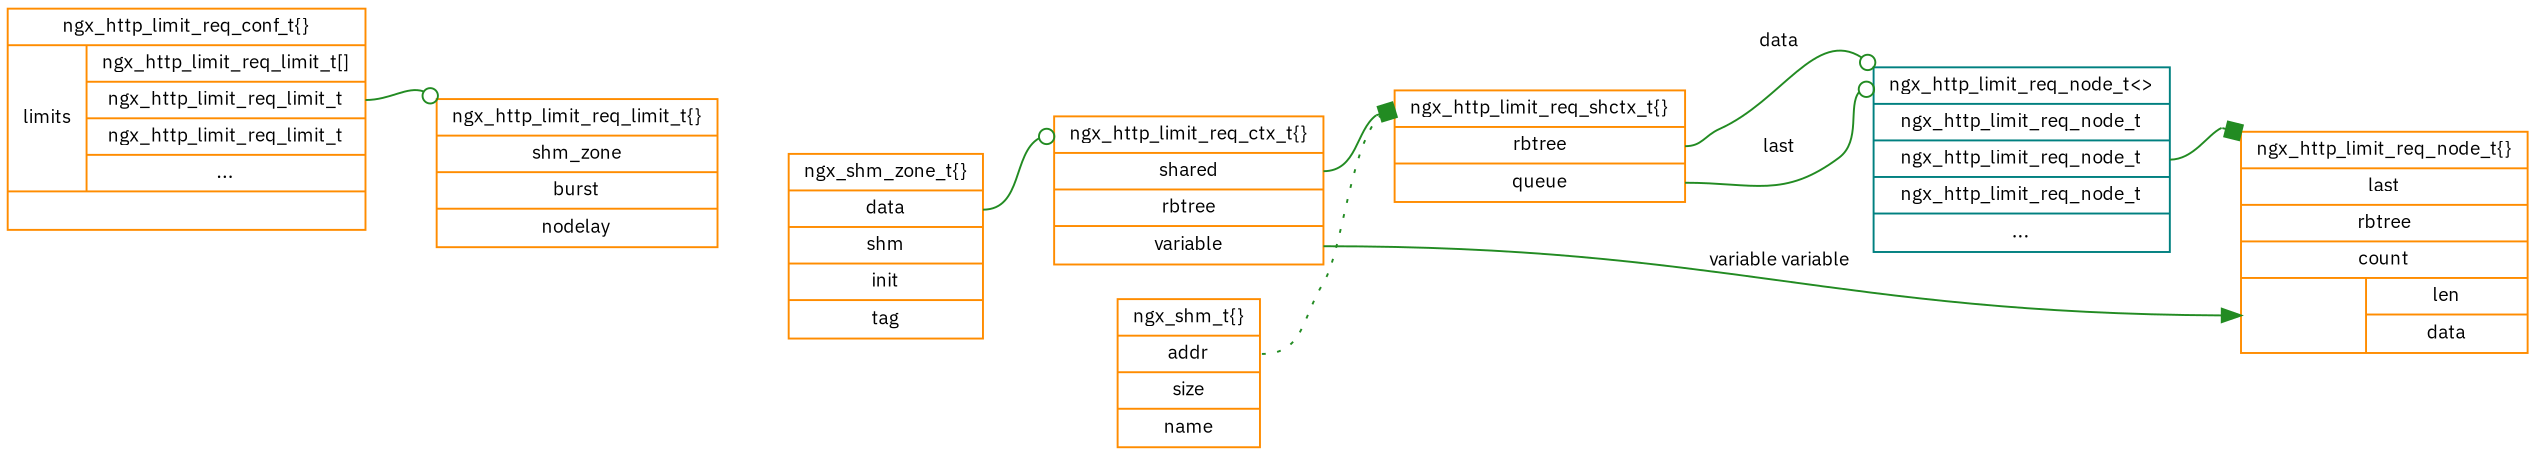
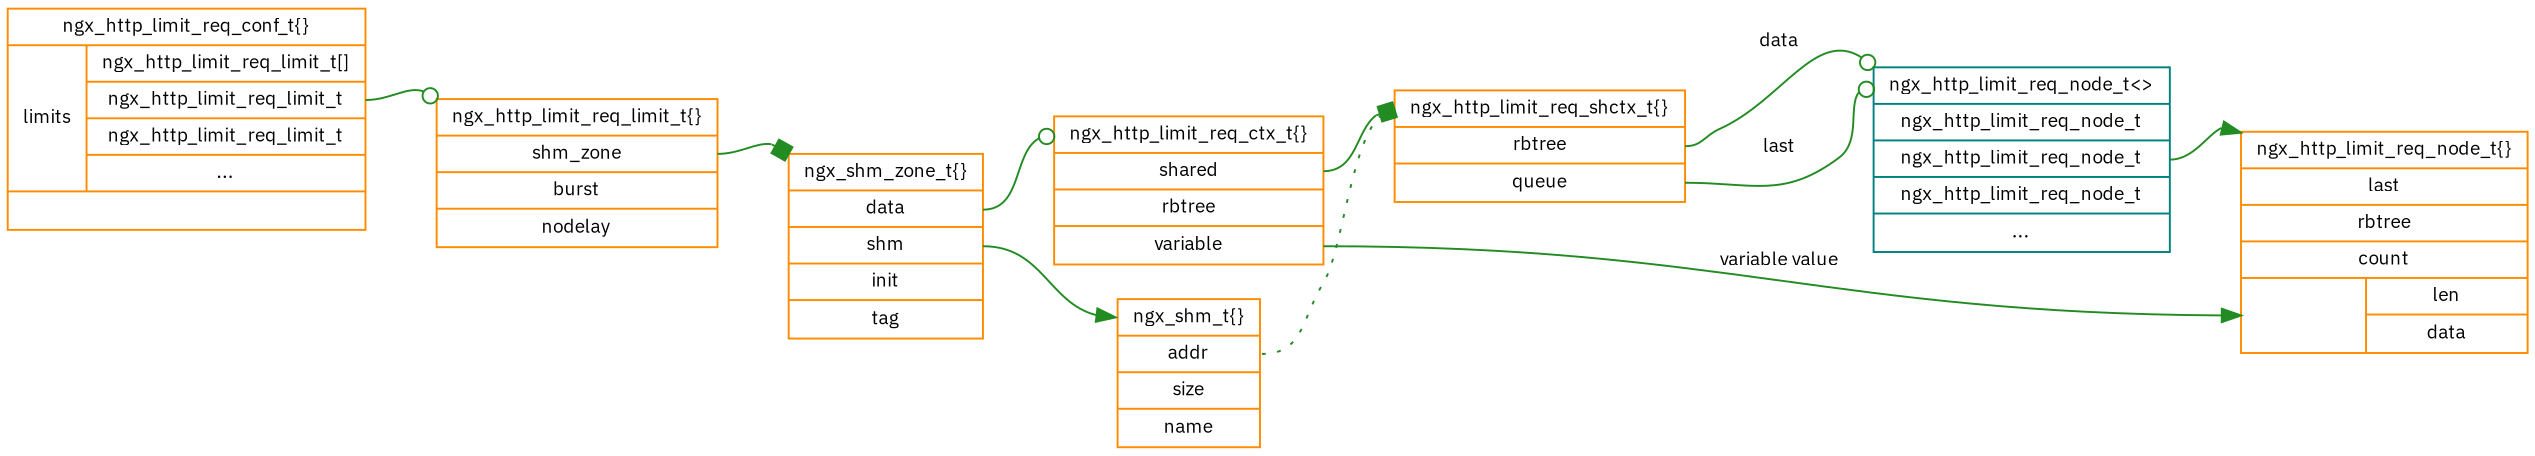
  digraph {
    fontname="IBM Plex Sans"
    rankdir=LR
    node [color=darkorange fontname="IBM Plex Sans" fontsize=10 shape=record]
    edge [arrowhead=odot color=forestgreen fontname="IBM Plex Sans" fontsize=10 headport=head]
    n1 [label="<head>ngx_http_limit_req_conf_t\{\}|{limits|{ngx_http_limit_req_limit_t\[\]|<n1>ngx_http_limit_req_limit_t|<n2>ngx_http_limit_req_limit_t|...}}|"]
    n2 [label="<head>ngx_http_limit_req_limit_t\{\}|<shm_zone>shm_zone|burst|nodelay"]
    n3 [label="<head>ngx_shm_zone_t\{\}|<data>data|<shm>shm|init|tag"]
    n4 [label="<head>ngx_shm_t\{\}|<addr>addr|size|name"]
    n5 [label="<head>ngx_http_limit_req_ctx_t\{\}|<sh>shared|rbtree|<variable>variable"]
    n6 [label="<head>ngx_http_limit_req_shctx_t\{\}|<rbtree>rbtree|<queue>queue"]
    n7 [label="<head>ngx_http_limit_req_node_t\{\}|last|rbtree|count|{<value>|{len|data}}"]
    n8 [color=teal label="<head>ngx_http_limit_req_node_t\<\>|<n1>ngx_http_limit_req_node_t|<n2>ngx_http_limit_req_node_t|ngx_http_limit_req_node_t|..."]
    n1 -> n2 [headport="head:nw" tailport=n1]
+   n2 -> n3 [arrowhead=box headport="head:nw" tailport=shm_zone]
+   n3 -> n4 [arrowhead=normal tailport=shm]
    n3 -> n5 [tailport=data]
    n4 -> n6 [dir=none style=dotted tailport=addr arrowhead=""]
    n5 -> n6 [arrowhead=box tailport=sh]
-   n5 -> n7 [arrowhead=normal headport=value label="variable variable" tailport=variable]
+   n5 -> n7 [arrowhead=normal headport=value label="variable value" tailport=variable]
    n6 -> n8 [headport="head:nw" label=data tailport=rbtree]
    n6 -> n8 [label=last tailport=queue]
-   n8 -> n7 [arrowhead=box headport="head:nw" tailport=n2]
+   n8 -> n7 [arrowhead=normal headport="head:nw" tailport=n2]
  }
